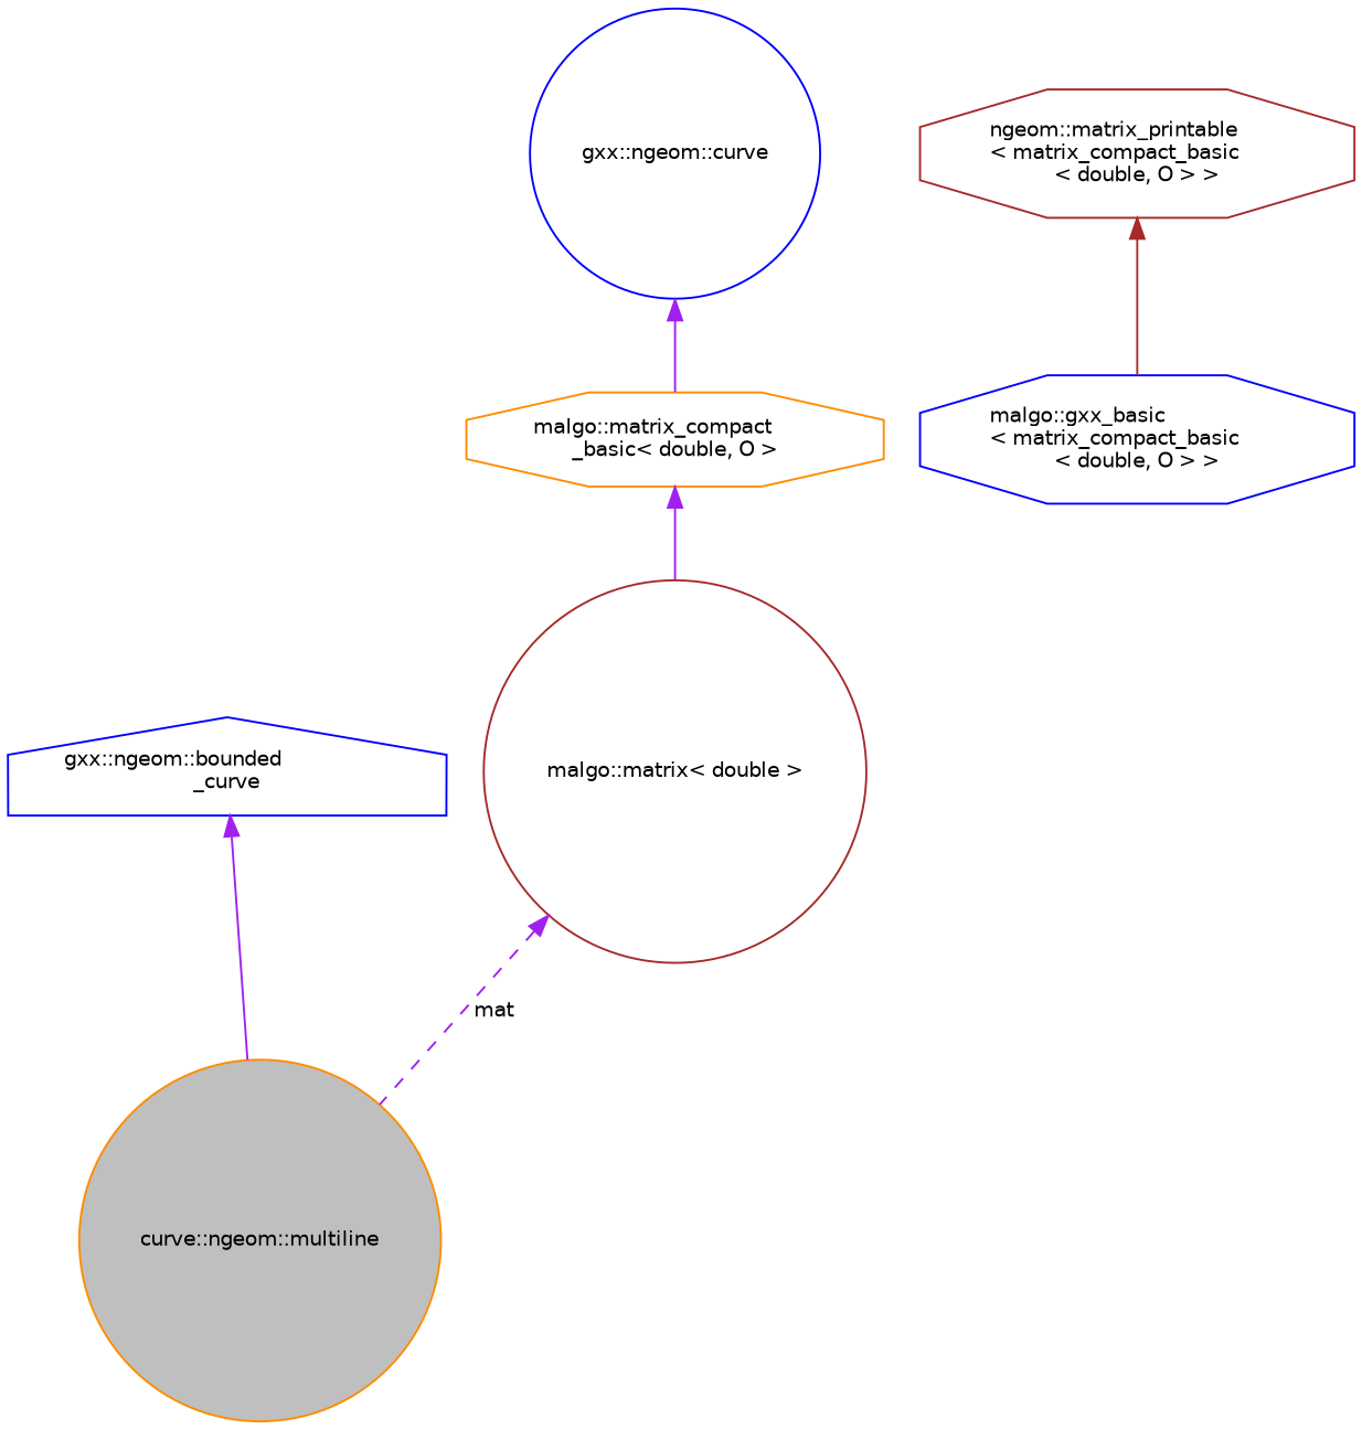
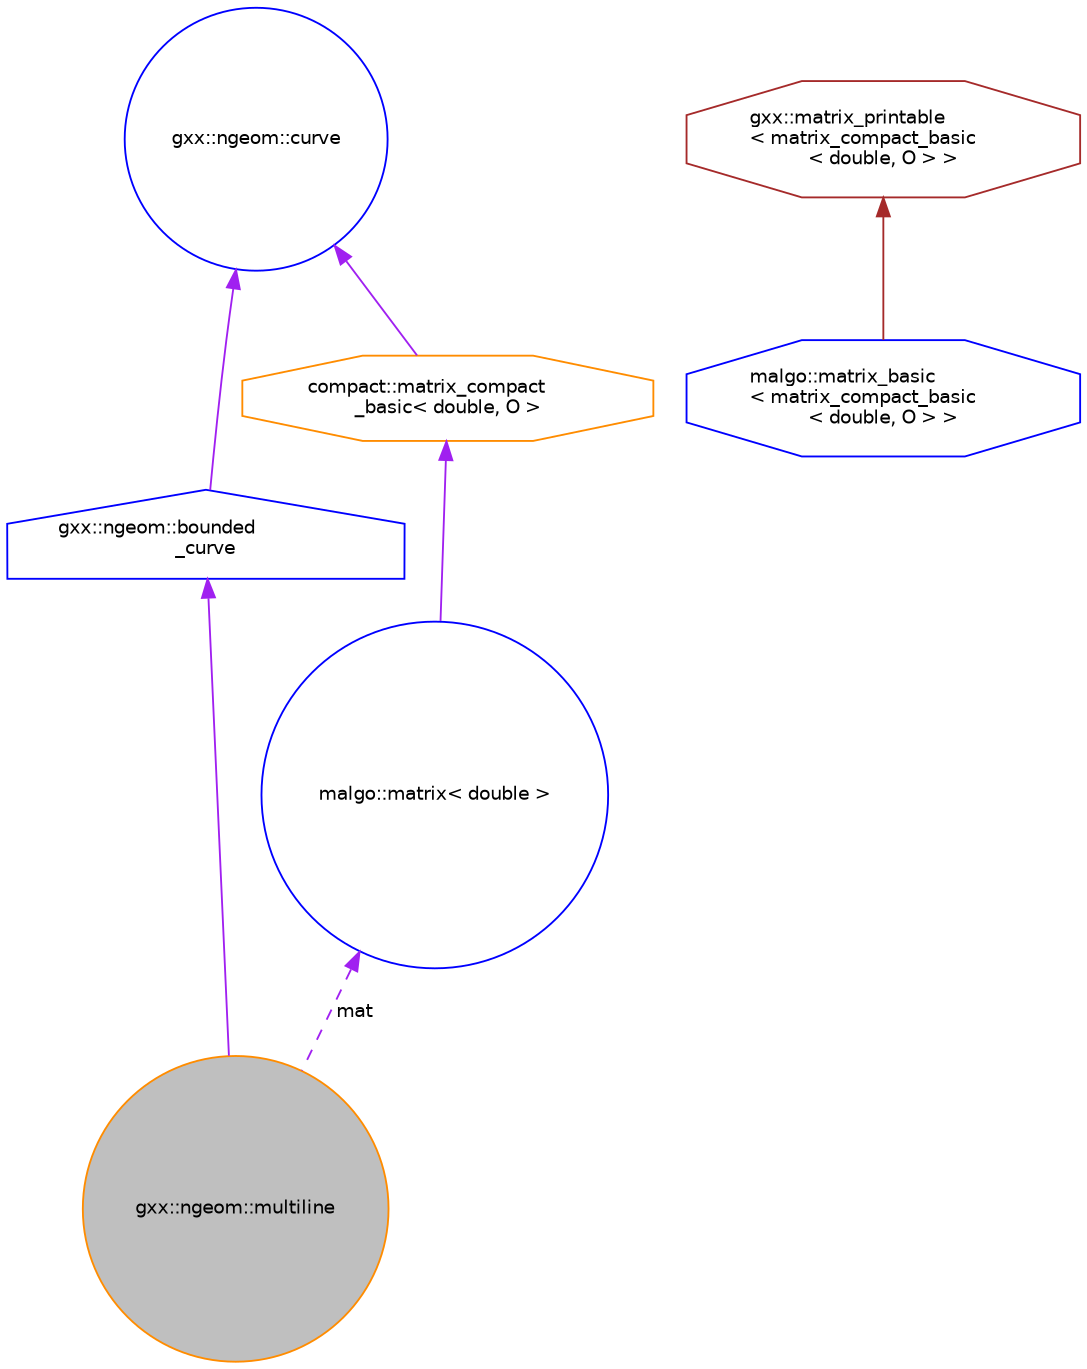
  digraph {
    node [color=blue fillcolor=white fontname=Helvetica fontsize=10 shape=circle style=filled]
    edge [color=purple dir=back fontname=Helvetica fontsize=10 labelfontname=Helvetica labelfontsize=10 style=solid]
-   n1 [color=darkorange fillcolor=grey75 fontcolor=black height=0.2 label="curve::ngeom::multiline" width=0.4]
+   n1 [color=darkorange fillcolor=grey75 fontcolor=black height=0.2 label="gxx::ngeom::multiline" width=0.4]
    n2 [height=0.2 label="gxx::ngeom::bounded\l_curve" shape=house width=0.4]
    n3 [height=0.2 label="gxx::ngeom::curve" width=0.4]
-   n4 [color=darkorange height=0.2 label="malgo::matrix_compact\l_basic\< double, O \>" shape=octagon width=0.4]
-   n5 [color=brown height=0.2 label="malgo::matrix\< double \>" width=0.4]
-   n6 [height=0.2 label="malgo::gxx_basic\l\< matrix_compact_basic\l\< double, O \> \>" shape=octagon width=0.4]
-   n7 [color=brown height=0.2 label="ngeom::matrix_printable\l\< matrix_compact_basic\l\< double, O \> \>" shape=octagon width=0.4]
+   n4 [color=darkorange height=0.2 label="compact::matrix_compact\l_basic\< double, O \>" shape=octagon width=0.4]
+   n5 [height=0.2 label="malgo::matrix\< double \>" width=0.4]
+   n6 [height=0.2 label="malgo::matrix_basic\l\< matrix_compact_basic\l\< double, O \> \>" shape=octagon width=0.4]
+   n7 [color=brown height=0.2 label="gxx::matrix_printable\l\< matrix_compact_basic\l\< double, O \> \>" shape=octagon width=0.4]
    n2 -> n1
+   n3 -> n2
    n3 -> n4
    n4 -> n5
    n5 -> n1 [label=" mat" style=dashed]
    n7 -> n6 [color=brown]
  }
